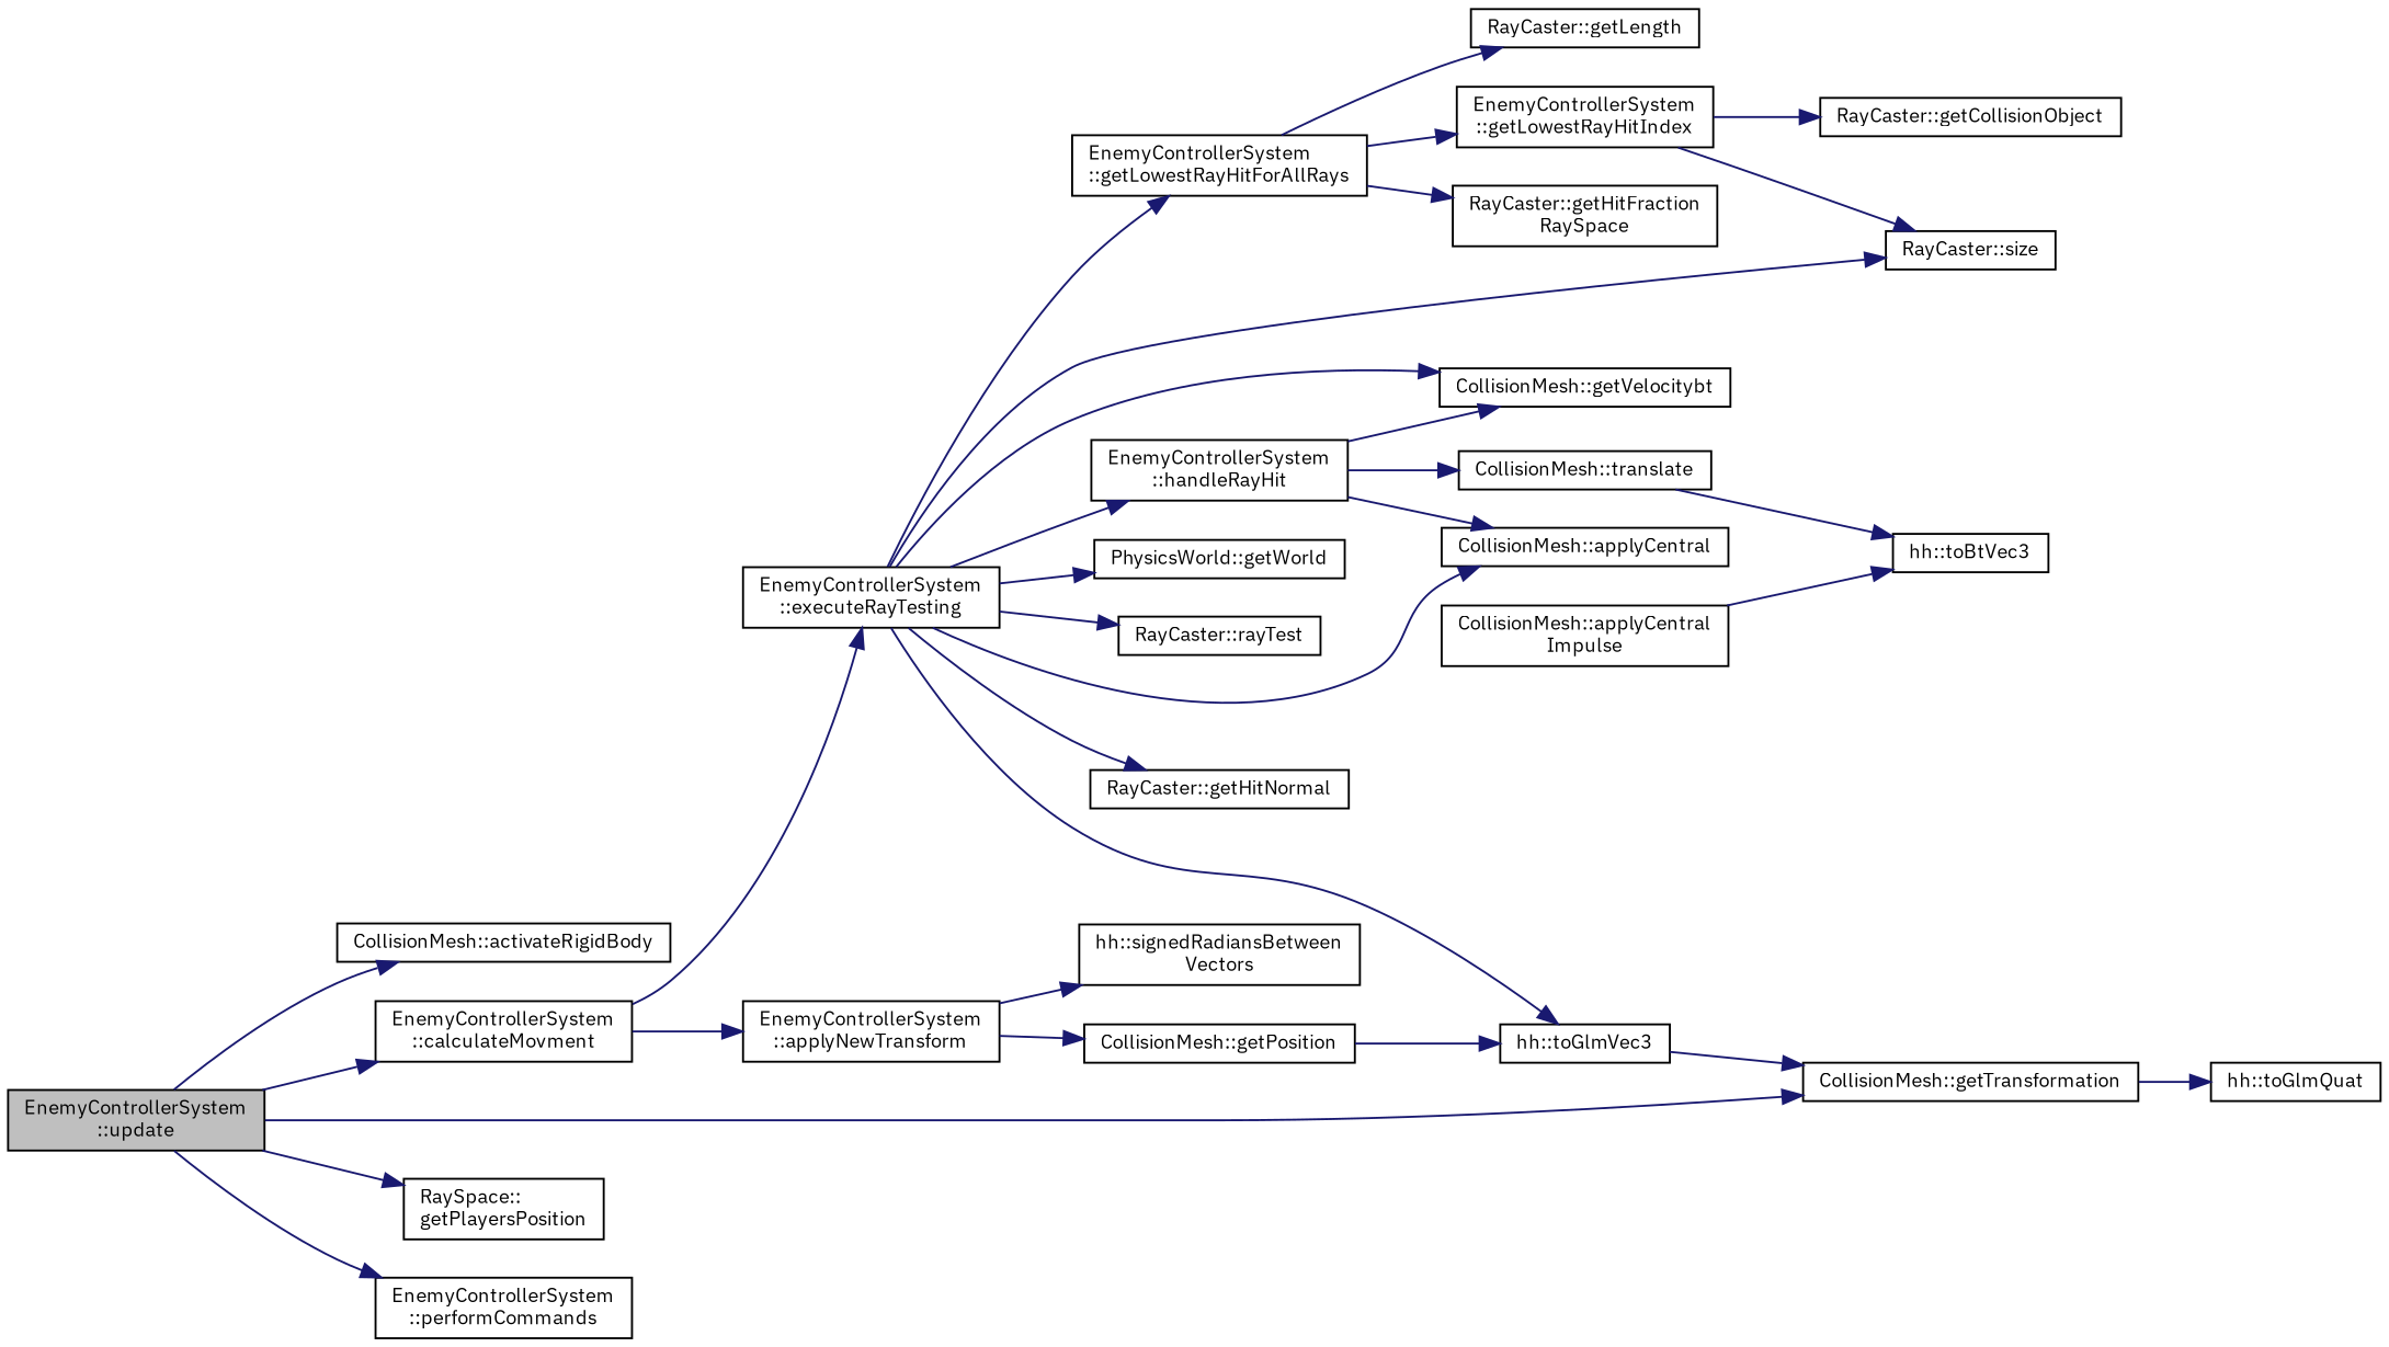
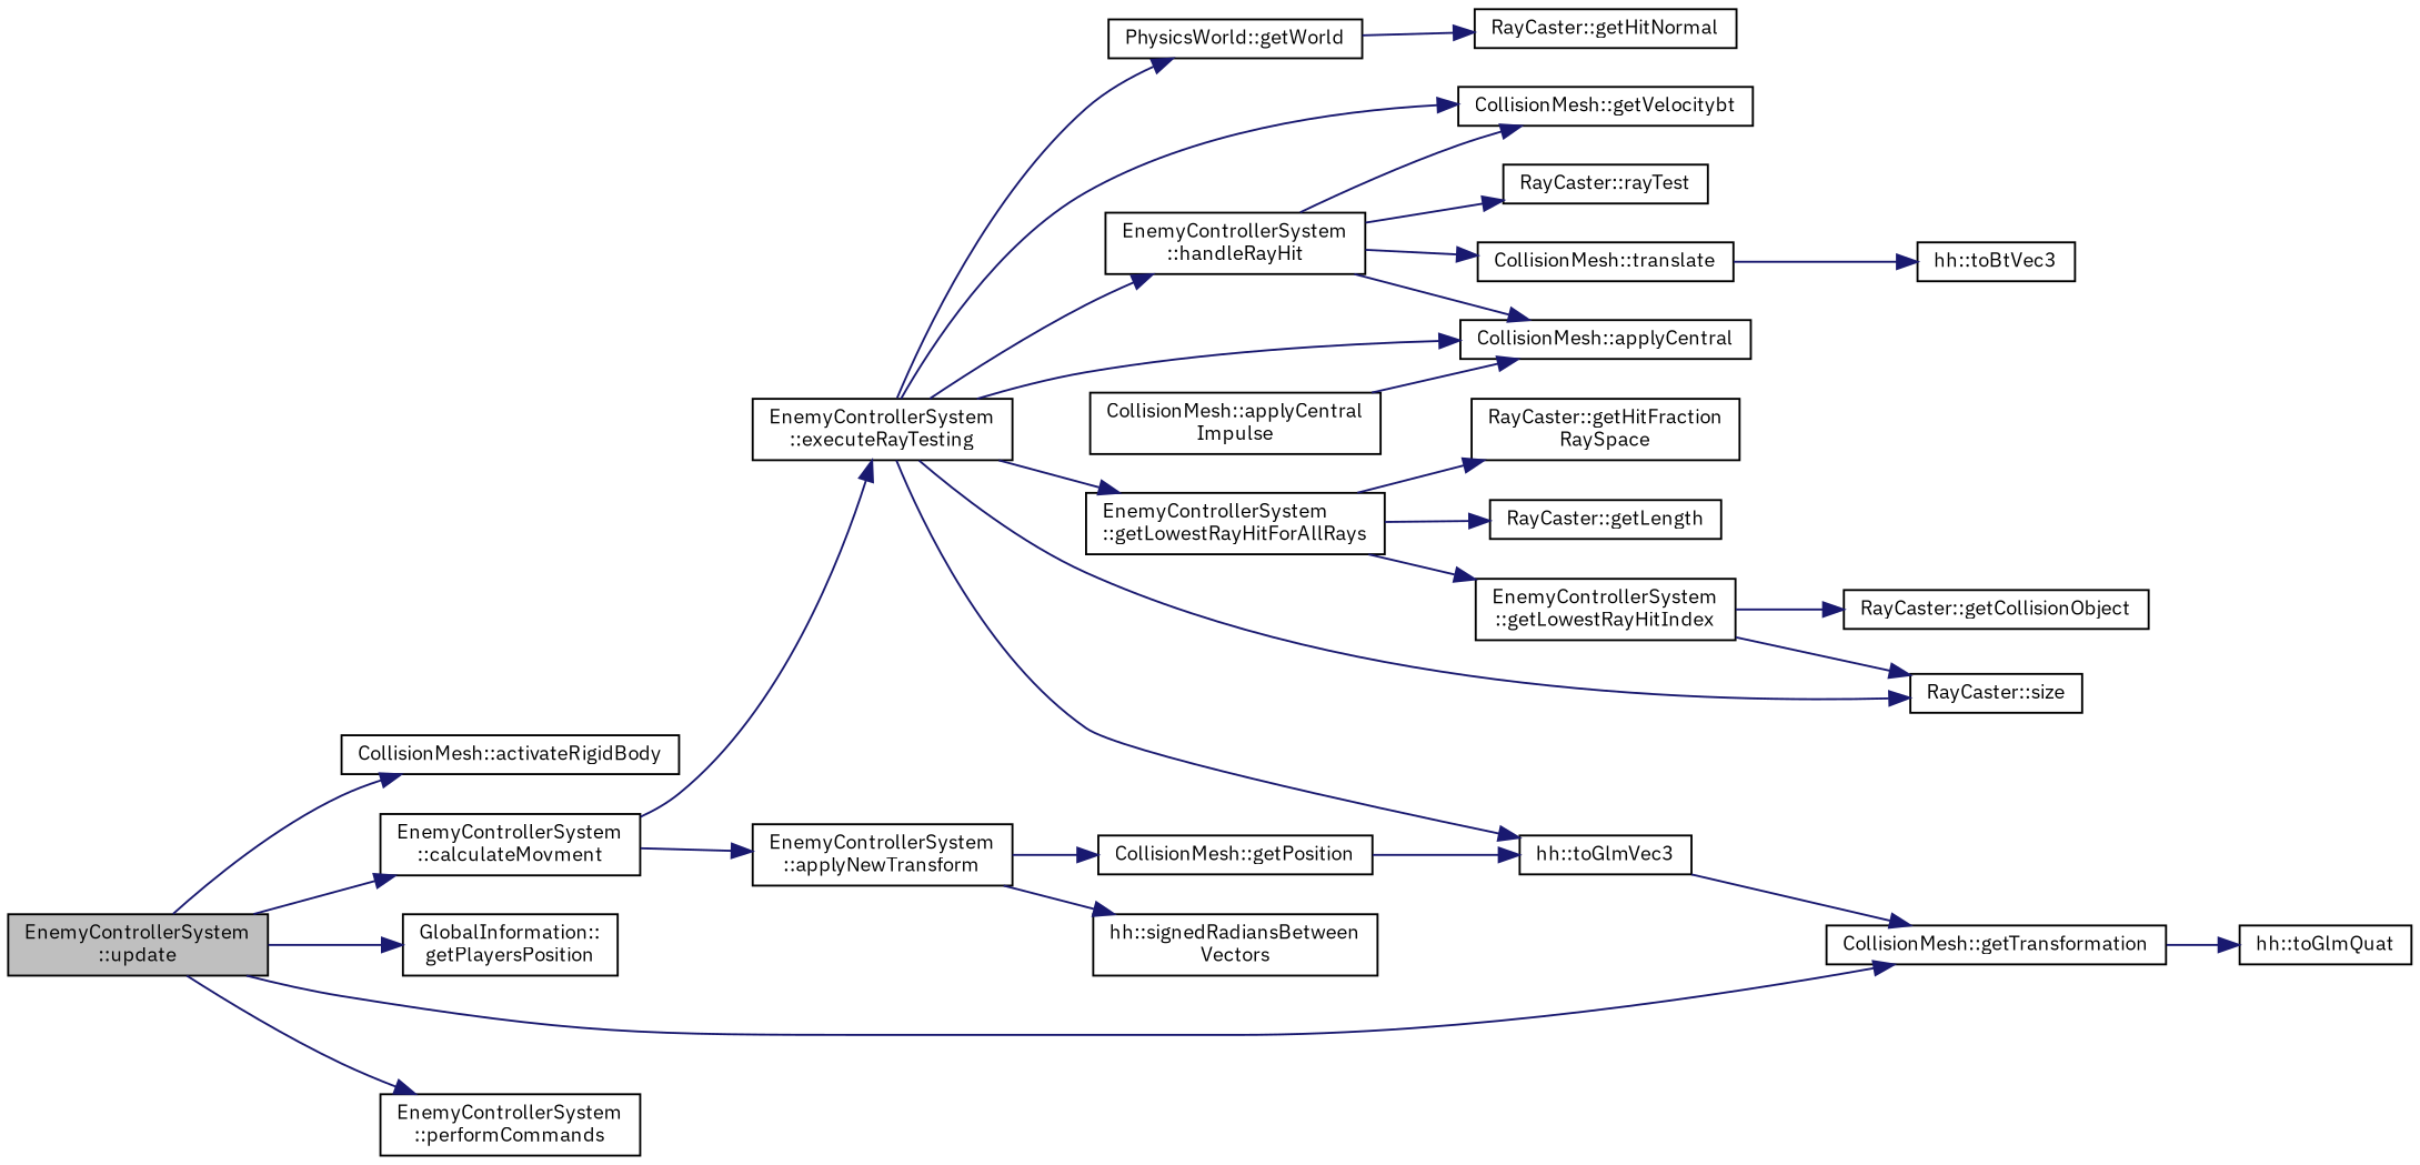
  digraph {
    fontname="IBM Plex Sans"
    rankdir=LR
    node [color=black fillcolor=white fontname="IBM Plex Sans" fontsize=10 shape=record style=filled]
    edge [color=midnightblue fontname="IBM Plex Sans" fontsize=10 labelfontname=Helvetica labelfontsize=10 style=solid]
    n1 [fillcolor=grey75 fontcolor=black height=0.2 label="EnemyControllerSystem\l::update" width=0.4]
    n2 [height=0.2 label="CollisionMesh::activateRigidBody" width=0.4]
    n3 [height=0.2 label="EnemyControllerSystem\l::calculateMovment" width=0.4]
-   n4 [height=0.2 label="RaySpace::\lgetPlayersPosition" width=0.4]
+   n4 [height=0.2 label="GlobalInformation::\lgetPlayersPosition" width=0.4]
    n5 [height=0.2 label="CollisionMesh::getTransformation" width=0.4]
    n6 [height=0.2 label="EnemyControllerSystem\l::performCommands" width=0.4]
    n7 [height=0.2 label="EnemyControllerSystem\l::applyNewTransform" width=0.4]
    n8 [height=0.2 label="CollisionMesh::getPosition" width=0.4]
    n9 [height=0.2 label="hh::signedRadiansBetween\lVectors" width=0.4]
    n10 [height=0.2 label="EnemyControllerSystem\l::executeRayTesting" width=0.4]
    n11 [height=0.2 label="hh::toGlmVec3" width=0.4]
    n12 [height=0.2 label="RayCaster::getHitNormal" width=0.4]
    n13 [height=0.2 label="EnemyControllerSystem\l::getLowestRayHitForAllRays" width=0.4]
    n14 [height=0.2 label="RayCaster::size" width=0.4]
    n15 [height=0.2 label="CollisionMesh::getVelocitybt" width=0.4]
    n16 [height=0.2 label="PhysicsWorld::getWorld" width=0.4]
    n17 [height=0.2 label="EnemyControllerSystem\l::handleRayHit" width=0.4]
    n18 [height=0.2 label="CollisionMesh::applyCentral" width=0.4]
    n19 [height=0.2 label="RayCaster::rayTest" width=0.4]
    n20 [height=0.2 label="hh::toGlmQuat" width=0.4]
    n21 [height=0.2 label="CollisionMesh::applyCentral\lImpulse" width=0.4]
    n22 [height=0.2 label="hh::toBtVec3" width=0.4]
    n23 [height=0.2 label="RayCaster::getHitFraction\lRaySpace" width=0.4]
    n24 [height=0.2 label="RayCaster::getLength" width=0.4]
    n25 [height=0.2 label="EnemyControllerSystem\l::getLowestRayHitIndex" width=0.4]
    n26 [height=0.2 label="CollisionMesh::translate" width=0.4]
    n27 [height=0.2 label="RayCaster::getCollisionObject" width=0.4]
    n1 -> n2
    n1 -> n3
    n1 -> n4
    n1 -> n5
    n1 -> n6
    n3 -> n7
    n3 -> n10
    n5 -> n20
    n7 -> n8
    n7 -> n9
    n8 -> n11
    n10 -> n11
-   n10 -> n12
+   n16 -> n12
    n10 -> n13
    n10 -> n14
    n10 -> n15
    n10 -> n16
    n10 -> n17
    n10 -> n18
-   n10 -> n19
+   n17 -> n19
    n11 -> n5
    n13 -> n23
    n13 -> n24
    n13 -> n25
    n17 -> n15
    n17 -> n18
    n17 -> n26
-   n21 -> n22
+   n21 -> n18
    n25 -> n14
    n25 -> n27
    n26 -> n22
  }
